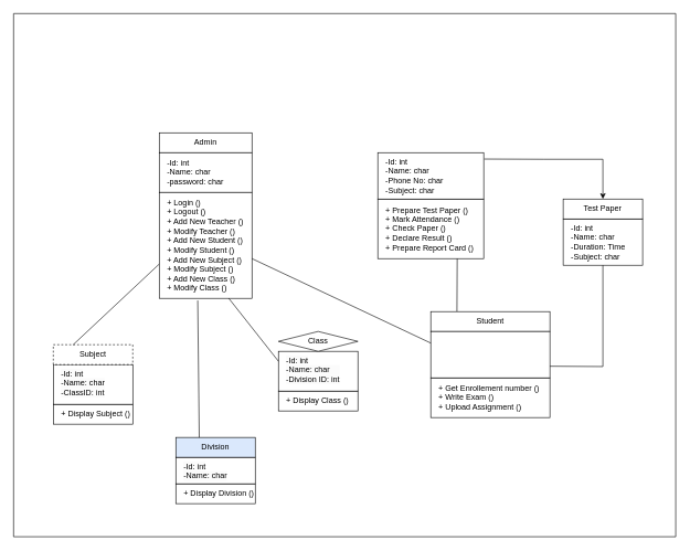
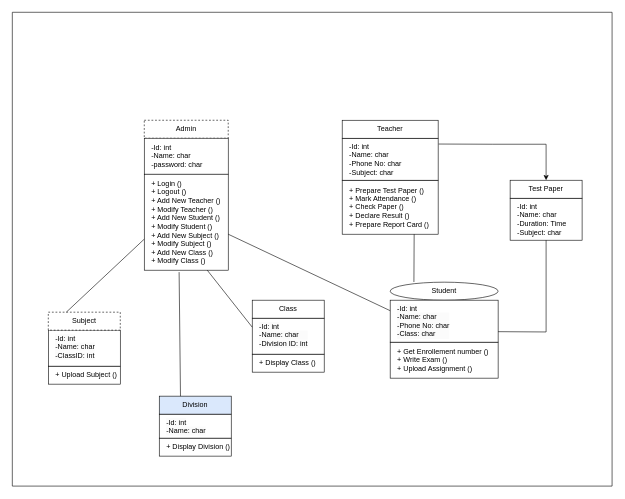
  <mxCell id="0" />
  <mxCell id="1" parent="0" />
  <mxCell id="2" value="" style="group" vertex="1" connectable="0" parent="1"><mxGeometry x="240" y="200" width="180" height="250" as="geometry" /></mxCell>
- <mxCell id="3" value="Admin" style="rounded=0;whiteSpace=wrap;html=1;" vertex="1" parent="2"><mxGeometry width="140" height="30" as="geometry" /></mxCell>
+ <mxCell id="3" value="Admin" style="rounded=0;whiteSpace=wrap;html=1;dashed=1;" vertex="1" parent="2"><mxGeometry width="140" height="30" as="geometry" /></mxCell>
  <mxCell id="4" value="" style="rounded=0;whiteSpace=wrap;html=1;" vertex="1" parent="2"><mxGeometry y="30" width="140" height="60" as="geometry" /></mxCell>
  <mxCell id="5" value="-Id: int&lt;div&gt;-Name: char&lt;/div&gt;&lt;div style=&quot;&quot;&gt;-password: char&lt;/div&gt;" style="text;strokeColor=none;align=left;fillColor=none;html=1;verticalAlign=middle;whiteSpace=wrap;rounded=0;" vertex="1" parent="2"><mxGeometry x="10" y="45" width="140" height="30" as="geometry" /></mxCell>
  <mxCell id="6" value="" style="rounded=0;whiteSpace=wrap;html=1;" vertex="1" parent="2"><mxGeometry y="90" width="140" height="160" as="geometry" /></mxCell>
  <mxCell id="7" value="+ Login ()&lt;div&gt;+ Logout ()&lt;/div&gt;&lt;div&gt;+ Add New Teacher ()&lt;/div&gt;&lt;div&gt;+ Modify Teacher ()&lt;/div&gt;&lt;div&gt;+ Add New Student ()&lt;/div&gt;&lt;div&gt;+ Modify Student ()&lt;/div&gt;&lt;div&gt;+ Add New Subject ()&lt;/div&gt;&lt;div&gt;+ Modify Subject ()&lt;/div&gt;&lt;div&gt;+ Add New Class ()&lt;/div&gt;&lt;div&gt;+ Modify Class&lt;span style=&quot;background-color: initial;&quot;&gt;&amp;nbsp;()&lt;/span&gt;&lt;/div&gt;" style="text;strokeColor=none;align=left;fillColor=none;html=1;verticalAlign=middle;whiteSpace=wrap;rounded=0;" vertex="1" parent="2"><mxGeometry x="10" y="155" width="170" height="30" as="geometry" /></mxCell>
  <mxCell id="8" value="" style="group" vertex="1" connectable="0" parent="1"><mxGeometry x="570" y="200" width="200" height="190" as="geometry" /></mxCell>
  <mxCell id="9" value="" style="rounded=0;whiteSpace=wrap;html=1;" vertex="1" parent="8"><mxGeometry y="100" width="160" height="90" as="geometry" /></mxCell>
  <mxCell id="10" value="" style="rounded=0;whiteSpace=wrap;html=1;" vertex="1" parent="8"><mxGeometry y="30" width="160" height="70" as="geometry" /></mxCell>
+ <mxCell id="11" value="Teacher" style="rounded=0;whiteSpace=wrap;html=1;" vertex="1" parent="8"><mxGeometry width="160" height="30" as="geometry" /></mxCell>
  <mxCell id="12" value="-Id: int&lt;div&gt;-Name: char&lt;/div&gt;&lt;div&gt;-Phone No: char&lt;/div&gt;&lt;div&gt;-Subject: char&lt;/div&gt;" style="text;strokeColor=none;align=left;fillColor=none;html=1;verticalAlign=middle;whiteSpace=wrap;rounded=0;" vertex="1" parent="8"><mxGeometry x="10" y="50" width="160" height="30" as="geometry" /></mxCell>
  <mxCell id="13" value="+ Prepare Test Paper ()&lt;div&gt;+ Mark Attendance ()&lt;/div&gt;&lt;div&gt;+ Check Paper ()&lt;/div&gt;&lt;div&gt;+ Declare Result ()&lt;/div&gt;&lt;div&gt;+ Prepare Report Card ()&lt;/div&gt;" style="text;strokeColor=none;align=left;fillColor=none;html=1;verticalAlign=middle;whiteSpace=wrap;rounded=0;" vertex="1" parent="8"><mxGeometry x="10" y="130" width="190" height="30" as="geometry" /></mxCell>
  <mxCell id="14" value="" style="group" vertex="1" connectable="0" parent="1"><mxGeometry x="850" y="300" width="170" height="100" as="geometry" /></mxCell>
  <mxCell id="15" value="" style="rounded=0;whiteSpace=wrap;html=1;" vertex="1" parent="14"><mxGeometry y="30" width="120" height="70" as="geometry" /></mxCell>
  <mxCell id="16" value="Test Paper" style="rounded=0;whiteSpace=wrap;html=1;" vertex="1" parent="14"><mxGeometry width="120" height="30" as="geometry" /></mxCell>
  <mxCell id="17" value="-Id: int&lt;div&gt;-Name: char&lt;/div&gt;&lt;div&gt;-Duration: Time&lt;/div&gt;&lt;div&gt;-Subject: char&lt;/div&gt;" style="text;strokeColor=none;align=left;fillColor=none;html=1;verticalAlign=middle;whiteSpace=wrap;rounded=0;" vertex="1" parent="14"><mxGeometry x="10" y="50" width="160" height="30" as="geometry" /></mxCell>
  <mxCell id="18" value="" style="group" vertex="1" connectable="0" parent="1"><mxGeometry x="650" y="470" width="180" height="160" as="geometry" /></mxCell>
- <mxCell id="19" value="Student" style="rounded=0;whiteSpace=wrap;html=1;" vertex="1" parent="18"><mxGeometry width="180" height="30" as="geometry" /></mxCell>
+ <mxCell id="19" value="Student" style="ellipse;whiteSpace=wrap;html=1;" vertex="1" parent="18"><mxGeometry width="180" height="30" as="geometry" /></mxCell>
  <mxCell id="20" value="" style="rounded=0;whiteSpace=wrap;html=1;" vertex="1" parent="18"><mxGeometry y="100" width="180" height="60" as="geometry" /></mxCell>
  <mxCell id="21" value="" style="rounded=0;whiteSpace=wrap;html=1;" vertex="1" parent="18"><mxGeometry y="30" width="180" height="70" as="geometry" /></mxCell>
+ <mxCell id="22" value="&lt;span style=&quot;color: rgb(0, 0, 0); font-family: Helvetica; font-size: 12px; font-style: normal; font-variant-ligatures: normal; font-variant-caps: normal; font-weight: 400; letter-spacing: normal; orphans: 2; text-align: left; text-indent: 0px; text-transform: none; widows: 2; word-spacing: 0px; -webkit-text-stroke-width: 0px; white-space: normal; background-color: rgb(251, 251, 251); text-decoration-thickness: initial; text-decoration-style: initial; text-decoration-color: initial; display: inline !important; float: none;&quot;&gt;-Id: int&lt;/span&gt;&lt;div style=&quot;forced-color-adjust: none; color: rgb(0, 0, 0); font-family: Helvetica; font-size: 12px; font-style: normal; font-variant-ligatures: normal; font-variant-caps: normal; font-weight: 400; letter-spacing: normal; orphans: 2; text-align: left; text-indent: 0px; text-transform: none; widows: 2; word-spacing: 0px; -webkit-text-stroke-width: 0px; white-space: normal; background-color: rgb(251, 251, 251); text-decoration-thickness: initial; text-decoration-style: initial; text-decoration-color: initial;&quot;&gt;-Name: char&lt;/div&gt;&lt;div style=&quot;forced-color-adjust: none; color: rgb(0, 0, 0); font-family: Helvetica; font-size: 12px; font-style: normal; font-variant-ligatures: normal; font-variant-caps: normal; font-weight: 400; letter-spacing: normal; orphans: 2; text-align: left; text-indent: 0px; text-transform: none; widows: 2; word-spacing: 0px; -webkit-text-stroke-width: 0px; white-space: normal; background-color: rgb(251, 251, 251); text-decoration-thickness: initial; text-decoration-style: initial; text-decoration-color: initial;&quot;&gt;-Phone No: char&lt;/div&gt;&lt;div style=&quot;forced-color-adjust: none; color: rgb(0, 0, 0); font-family: Helvetica; font-size: 12px; font-style: normal; font-variant-ligatures: normal; font-variant-caps: normal; font-weight: 400; letter-spacing: normal; orphans: 2; text-align: left; text-indent: 0px; text-transform: none; widows: 2; word-spacing: 0px; -webkit-text-stroke-width: 0px; white-space: normal; background-color: rgb(251, 251, 251); text-decoration-thickness: initial; text-decoration-style: initial; text-decoration-color: initial;&quot;&gt;-Class: char&lt;/div&gt;" style="text;whiteSpace=wrap;html=1;" vertex="1" parent="18"><mxGeometry x="10" y="30" width="120" height="70" as="geometry" /></mxCell>
  <mxCell id="23" value="+ Get Enrollement number ()&lt;div&gt;+ Write Exam ()&lt;/div&gt;&lt;div&gt;+ Upload Assignment ()&lt;/div&gt;" style="text;strokeColor=none;align=left;fillColor=none;html=1;verticalAlign=middle;whiteSpace=wrap;rounded=0;" vertex="1" parent="18"><mxGeometry x="10" y="115" width="160" height="30" as="geometry" /></mxCell>
  <mxCell id="24" value="" style="group" vertex="1" connectable="0" parent="1"><mxGeometry x="80" y="520" width="130" height="120" as="geometry" /></mxCell>
  <mxCell id="25" value="" style="rounded=0;whiteSpace=wrap;html=1;" vertex="1" parent="24"><mxGeometry y="90" width="120" height="30" as="geometry" /></mxCell>
  <mxCell id="26" value="" style="rounded=0;whiteSpace=wrap;html=1;" vertex="1" parent="24"><mxGeometry y="30" width="120" height="60" as="geometry" /></mxCell>
  <mxCell id="27" value="Subject" style="rounded=0;whiteSpace=wrap;html=1;dashed=1;" vertex="1" parent="24"><mxGeometry width="120" height="30" as="geometry" /></mxCell>
  <mxCell id="28" value="&lt;span style=&quot;color: rgb(0, 0, 0); font-family: Helvetica; font-size: 12px; font-style: normal; font-variant-ligatures: normal; font-variant-caps: normal; font-weight: 400; letter-spacing: normal; orphans: 2; text-align: left; text-indent: 0px; text-transform: none; widows: 2; word-spacing: 0px; -webkit-text-stroke-width: 0px; white-space: normal; background-color: rgb(251, 251, 251); text-decoration-thickness: initial; text-decoration-style: initial; text-decoration-color: initial; display: inline !important; float: none;&quot;&gt;-Id: int&lt;/span&gt;&lt;div style=&quot;forced-color-adjust: none; color: rgb(0, 0, 0); font-family: Helvetica; font-size: 12px; font-style: normal; font-variant-ligatures: normal; font-variant-caps: normal; font-weight: 400; letter-spacing: normal; orphans: 2; text-align: left; text-indent: 0px; text-transform: none; widows: 2; word-spacing: 0px; -webkit-text-stroke-width: 0px; white-space: normal; background-color: rgb(251, 251, 251); text-decoration-thickness: initial; text-decoration-style: initial; text-decoration-color: initial;&quot;&gt;-Name: char&lt;/div&gt;&lt;div style=&quot;forced-color-adjust: none; color: rgb(0, 0, 0); font-family: Helvetica; font-size: 12px; font-style: normal; font-variant-ligatures: normal; font-variant-caps: normal; font-weight: 400; letter-spacing: normal; orphans: 2; text-align: left; text-indent: 0px; text-transform: none; widows: 2; word-spacing: 0px; -webkit-text-stroke-width: 0px; white-space: normal; background-color: rgb(251, 251, 251); text-decoration-thickness: initial; text-decoration-style: initial; text-decoration-color: initial;&quot;&gt;-ClassID: int&lt;/div&gt;" style="text;whiteSpace=wrap;html=1;" vertex="1" parent="24"><mxGeometry x="10" y="30" width="120" height="60" as="geometry" /></mxCell>
- <mxCell id="29" value="+ Display Subject ()" style="text;strokeColor=none;align=left;fillColor=none;html=1;verticalAlign=middle;whiteSpace=wrap;rounded=0;" vertex="1" parent="24"><mxGeometry x="10" y="90" width="120" height="30" as="geometry" /></mxCell>
+ <mxCell id="29" value="+ Upload Subject ()" style="text;strokeColor=none;align=left;fillColor=none;html=1;verticalAlign=middle;whiteSpace=wrap;rounded=0;" vertex="1" parent="24"><mxGeometry x="10" y="90" width="120" height="30" as="geometry" /></mxCell>
  <mxCell id="30" value="" style="group" vertex="1" connectable="0" parent="1"><mxGeometry x="265" y="660" width="130" height="120" as="geometry" /></mxCell>
  <mxCell id="31" value="" style="rounded=0;whiteSpace=wrap;html=1;" vertex="1" parent="30"><mxGeometry y="70" width="120" height="30" as="geometry" /></mxCell>
  <mxCell id="32" value="" style="rounded=0;whiteSpace=wrap;html=1;" vertex="1" parent="30"><mxGeometry y="30" width="120" height="40" as="geometry" /></mxCell>
  <mxCell id="33" value="Division" style="rounded=0;whiteSpace=wrap;html=1;fillColor=#dae8fc;" vertex="1" parent="30"><mxGeometry width="120" height="30" as="geometry" /></mxCell>
  <mxCell id="34" value="&lt;span style=&quot;color: rgb(0, 0, 0); font-family: Helvetica; font-size: 12px; font-style: normal; font-variant-ligatures: normal; font-variant-caps: normal; font-weight: 400; letter-spacing: normal; orphans: 2; text-align: left; text-indent: 0px; text-transform: none; widows: 2; word-spacing: 0px; -webkit-text-stroke-width: 0px; white-space: normal; background-color: rgb(251, 251, 251); text-decoration-thickness: initial; text-decoration-style: initial; text-decoration-color: initial; display: inline !important; float: none;&quot;&gt;-Id: int&lt;/span&gt;&lt;div style=&quot;forced-color-adjust: none; color: rgb(0, 0, 0); font-family: Helvetica; font-size: 12px; font-style: normal; font-variant-ligatures: normal; font-variant-caps: normal; font-weight: 400; letter-spacing: normal; orphans: 2; text-align: left; text-indent: 0px; text-transform: none; widows: 2; word-spacing: 0px; -webkit-text-stroke-width: 0px; white-space: normal; background-color: rgb(251, 251, 251); text-decoration-thickness: initial; text-decoration-style: initial; text-decoration-color: initial;&quot;&gt;-Name: char&lt;/div&gt;" style="text;whiteSpace=wrap;html=1;" vertex="1" parent="30"><mxGeometry x="10" y="30" width="120" height="30" as="geometry" /></mxCell>
  <mxCell id="35" value="+ Display Division ()" style="text;strokeColor=none;align=left;fillColor=none;html=1;verticalAlign=middle;whiteSpace=wrap;rounded=0;" vertex="1" parent="30"><mxGeometry x="10" y="70" width="120" height="30" as="geometry" /></mxCell>
  <mxCell id="36" value="" style="group" vertex="1" connectable="0" parent="1"><mxGeometry x="420" y="500" width="130" height="120" as="geometry" /></mxCell>
  <mxCell id="37" value="" style="rounded=0;whiteSpace=wrap;html=1;" vertex="1" parent="36"><mxGeometry y="90" width="120" height="30" as="geometry" /></mxCell>
  <mxCell id="38" value="" style="rounded=0;whiteSpace=wrap;html=1;" vertex="1" parent="36"><mxGeometry y="30" width="120" height="60" as="geometry" /></mxCell>
- <mxCell id="39" value="Class" style="rhombus;whiteSpace=wrap;html=1;" vertex="1" parent="36"><mxGeometry width="120" height="30" as="geometry" /></mxCell>
+ <mxCell id="39" value="Class" style="rounded=0;whiteSpace=wrap;html=1;" vertex="1" parent="36"><mxGeometry width="120" height="30" as="geometry" /></mxCell>
  <mxCell id="40" value="&lt;span style=&quot;color: rgb(0, 0, 0); font-family: Helvetica; font-size: 12px; font-style: normal; font-variant-ligatures: normal; font-variant-caps: normal; font-weight: 400; letter-spacing: normal; orphans: 2; text-align: left; text-indent: 0px; text-transform: none; widows: 2; word-spacing: 0px; -webkit-text-stroke-width: 0px; white-space: normal; background-color: rgb(251, 251, 251); text-decoration-thickness: initial; text-decoration-style: initial; text-decoration-color: initial; display: inline !important; float: none;&quot;&gt;-Id: int&lt;/span&gt;&lt;div style=&quot;forced-color-adjust: none; color: rgb(0, 0, 0); font-family: Helvetica; font-size: 12px; font-style: normal; font-variant-ligatures: normal; font-variant-caps: normal; font-weight: 400; letter-spacing: normal; orphans: 2; text-align: left; text-indent: 0px; text-transform: none; widows: 2; word-spacing: 0px; -webkit-text-stroke-width: 0px; white-space: normal; background-color: rgb(251, 251, 251); text-decoration-thickness: initial; text-decoration-style: initial; text-decoration-color: initial;&quot;&gt;-Name: char&lt;/div&gt;&lt;div style=&quot;forced-color-adjust: none; color: rgb(0, 0, 0); font-family: Helvetica; font-size: 12px; font-style: normal; font-variant-ligatures: normal; font-variant-caps: normal; font-weight: 400; letter-spacing: normal; orphans: 2; text-align: left; text-indent: 0px; text-transform: none; widows: 2; word-spacing: 0px; -webkit-text-stroke-width: 0px; white-space: normal; background-color: rgb(251, 251, 251); text-decoration-thickness: initial; text-decoration-style: initial; text-decoration-color: initial;&quot;&gt;-Division ID: int&lt;/div&gt;" style="text;whiteSpace=wrap;html=1;" vertex="1" parent="36"><mxGeometry x="10" y="30" width="120" height="60" as="geometry" /></mxCell>
  <mxCell id="41" value="+ Display Class ()" style="text;strokeColor=none;align=left;fillColor=none;html=1;verticalAlign=middle;whiteSpace=wrap;rounded=0;" vertex="1" parent="36"><mxGeometry x="10" y="90" width="120" height="30" as="geometry" /></mxCell>
  <mxCell id="42" value="" style="endArrow=classic;html=1;rounded=0;exitX=1.005;exitY=0.138;exitDx=0;exitDy=0;entryX=0.5;entryY=0;entryDx=0;entryDy=0;exitPerimeter=0;" edge="1" parent="1" source="10" target="16"><mxGeometry width="50" height="50" relative="1" as="geometry"><mxPoint x="700" y="480" as="sourcePoint" /><mxPoint x="750" y="430" as="targetPoint" /><Array as="points"><mxPoint x="820" y="240" /><mxPoint x="910" y="240" /></Array></mxGeometry></mxCell>
  <mxCell id="43" value="" style="endArrow=none;html=1;rounded=0;exitX=0.22;exitY=-0.01;exitDx=0;exitDy=0;entryX=0.75;entryY=1;entryDx=0;entryDy=0;exitPerimeter=0;" edge="1" parent="1" source="19" target="9"><mxGeometry width="50" height="50" relative="1" as="geometry"><mxPoint x="680" y="400" as="sourcePoint" /><mxPoint x="730" y="350" as="targetPoint" /></mxGeometry></mxCell>
  <mxCell id="44" value="" style="endArrow=none;html=1;rounded=0;entryX=0.5;entryY=1;entryDx=0;entryDy=0;exitX=1;exitY=0.75;exitDx=0;exitDy=0;" edge="1" parent="1" source="21" target="15"><mxGeometry width="50" height="50" relative="1" as="geometry"><mxPoint x="670" y="370" as="sourcePoint" /><mxPoint x="720" y="320" as="targetPoint" /><Array as="points"><mxPoint x="910" y="553" /></Array></mxGeometry></mxCell>
  <mxCell id="45" value="" style="endArrow=none;html=1;rounded=0;entryX=0;entryY=0.25;entryDx=0;entryDy=0;" edge="1" parent="1" target="21"><mxGeometry width="50" height="50" relative="1" as="geometry"><mxPoint x="380" y="390" as="sourcePoint" /><mxPoint x="740" y="440" as="targetPoint" /></mxGeometry></mxCell>
  <mxCell id="46" value="" style="endArrow=none;html=1;rounded=0;entryX=0.75;entryY=1;entryDx=0;entryDy=0;exitX=0;exitY=0.25;exitDx=0;exitDy=0;" edge="1" parent="1" source="38" target="6"><mxGeometry width="50" height="50" relative="1" as="geometry"><mxPoint x="690" y="490" as="sourcePoint" /><mxPoint x="740" y="440" as="targetPoint" /></mxGeometry></mxCell>
  <mxCell id="47" value="" style="endArrow=none;html=1;rounded=0;entryX=0.415;entryY=1.02;entryDx=0;entryDy=0;entryPerimeter=0;exitX=0.295;exitY=0;exitDx=0;exitDy=0;exitPerimeter=0;" edge="1" parent="1" source="33" target="6"><mxGeometry width="50" height="50" relative="1" as="geometry"><mxPoint x="390" y="580" as="sourcePoint" /><mxPoint x="440" y="530" as="targetPoint" /></mxGeometry></mxCell>
  <mxCell id="48" value="" style="endArrow=none;html=1;rounded=0;exitX=0.25;exitY=0;exitDx=0;exitDy=0;entryX=-0.001;entryY=0.677;entryDx=0;entryDy=0;entryPerimeter=0;" edge="1" parent="1" source="27" target="6"><mxGeometry width="50" height="50" relative="1" as="geometry"><mxPoint x="390" y="580" as="sourcePoint" /><mxPoint x="440" y="530" as="targetPoint" /></mxGeometry></mxCell>
  <mxCell id="49" value="" style="swimlane;startSize=0;" vertex="1" parent="1"><mxGeometry x="20" y="20" width="1000" height="790" as="geometry" /></mxCell>
